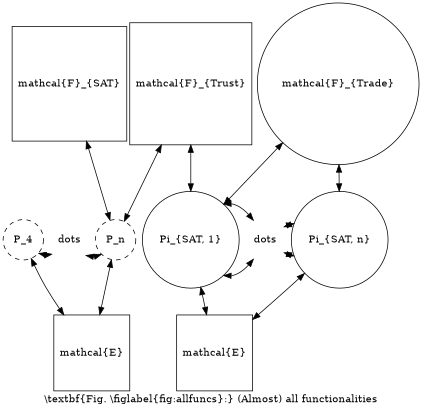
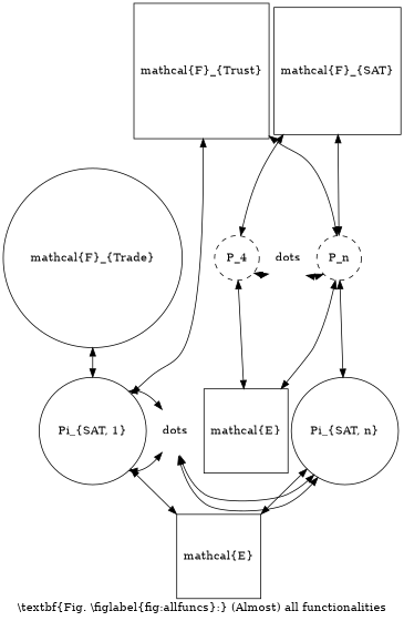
  digraph {
    label="\\textbf{Fig. \\figlabel{fig:allfuncs}:} (Almost) all functionalities"
    minlen=0.05
    nodesep=0.05
    rankdir=BT
    texmode=raw
    node [shape=circle texmode=math]
    edge [dir=both texmode=math]
    n1 [label=P_4 style=dashed]
    n2 [color=white label="\dots"]
    n3 [label=P_n style=dashed]
    n4 [label="\Pi_{SAT, 1}"]
    n5 [color=white label="\dots"]
    n6 [label="\Pi_{SAT, n}"]
    n7 [label="\mathcal{F}_{SAT}" shape=square]
    n8 [label="\mathcal{F}_{Trust}" shape=square]
    n9 [label="\mathcal{F}_{Trade}"]
    n10 [label="\mathcal{E}" shape=square]
    n11 [label="\mathcal{E}" shape=square]
    subgraph sub_1 {
      rank=same
      rankdir=LR
      n1
      n2
      n3
    }
    subgraph sub_2 {
      rank=same
      rankdir=LR
      n4
      n5
      n6
    }
    n1 -> n2 [style=invis]
    n1 -> n2
+   n1 -> n7
    n2 -> n3 [style=invis]
    n2 -> n3
    n3 -> n4 [constraint=false style=invis]
    n3 -> n7
    n3 -> n8
    n4 -> n5
    n4 -> n5
    n4 -> n8
    n4 -> n9
    n5 -> n6
    n5 -> n6
-   n6 -> n9
+   n6 -> n3
    n10 -> n1
    n10 -> n3
    n11 -> n4
    n11 -> n6
  }
